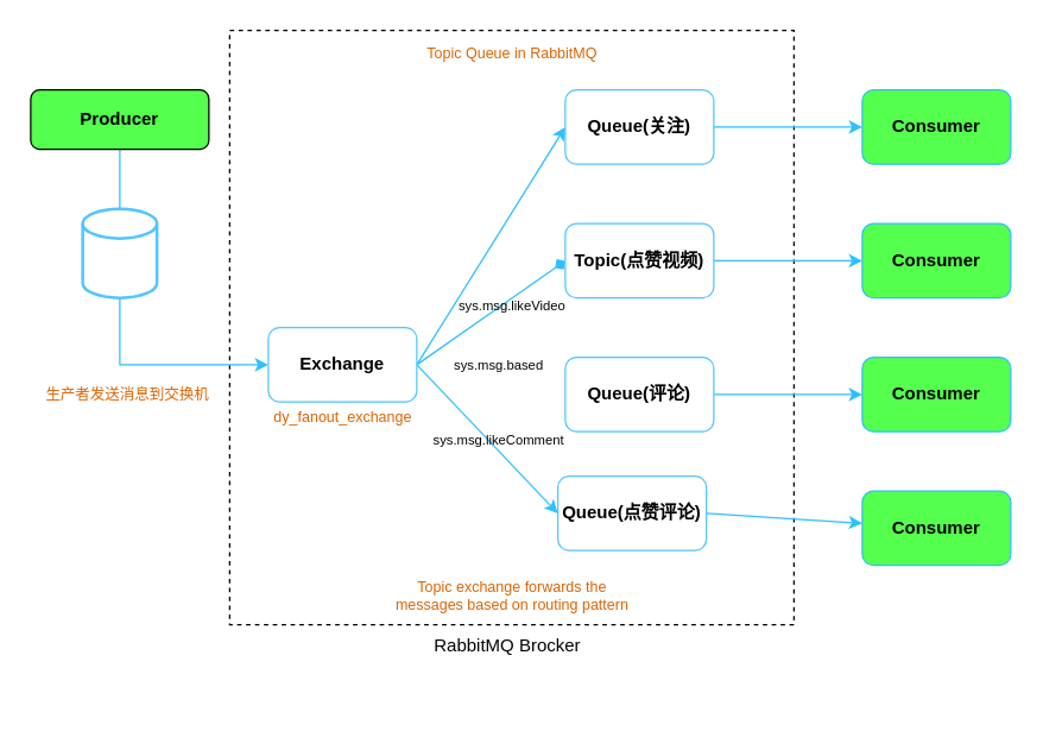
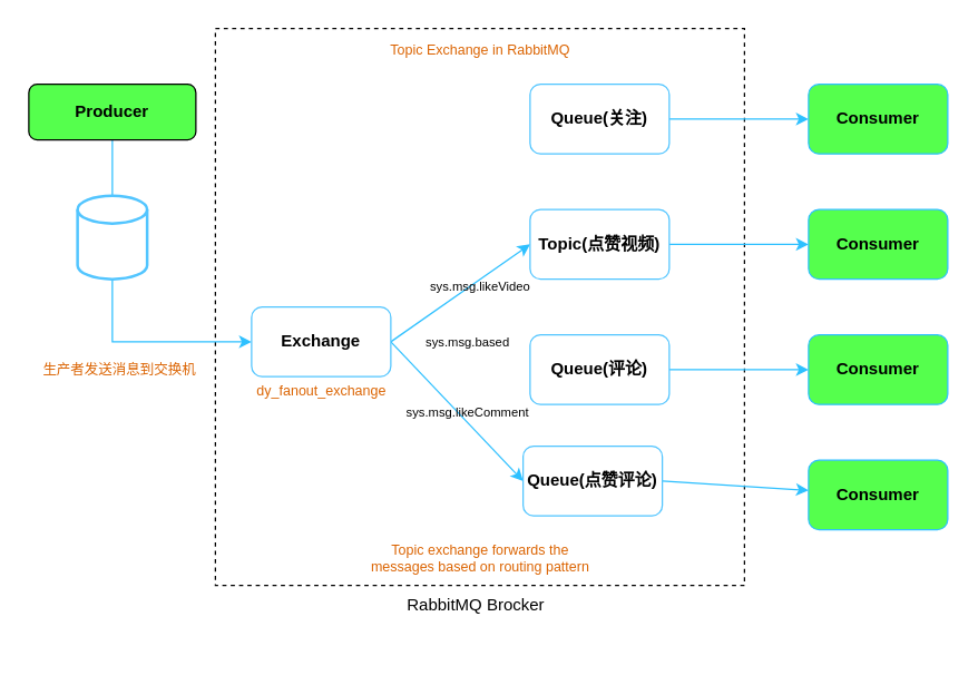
  <mxCell id="0" />
  <mxCell id="1" parent="0" />
  <mxCell id="2" value="" style="rounded=0;whiteSpace=wrap;html=1;fontSize=9;dashed=1;strokeColor=#000000;" vertex="1" parent="1"><mxGeometry x="154" y="20" width="380" height="400" as="geometry" /></mxCell>
  <mxCell id="3" style="edgeStyle=orthogonalEdgeStyle;rounded=0;orthogonalLoop=1;jettySize=auto;html=1;exitX=0.5;exitY=1;exitDx=0;exitDy=0;entryX=0.5;entryY=0;entryDx=0;entryDy=0;entryPerimeter=0;endArrow=none;endFill=0;strokeColor=#2ec0ff;" edge="1" parent="1" source="4" target="6"><mxGeometry relative="1" as="geometry" /></mxCell>
  <mxCell id="4" value="&lt;b&gt;Producer&lt;/b&gt;" style="rounded=1;whiteSpace=wrap;html=1;fillColor=#55ff4d;" vertex="1" parent="1"><mxGeometry x="20" y="60" width="120" height="40" as="geometry" /></mxCell>
  <mxCell id="5" style="edgeStyle=orthogonalEdgeStyle;rounded=0;orthogonalLoop=1;jettySize=auto;html=1;entryX=0;entryY=0.5;entryDx=0;entryDy=0;strokeColor=#2ec0ff;endArrow=classic;endFill=1;exitX=0.5;exitY=1;exitDx=0;exitDy=0;exitPerimeter=0;" edge="1" parent="1" source="6" target="10"><mxGeometry relative="1" as="geometry" /></mxCell>
  <mxCell id="6" value="" style="strokeWidth=2;html=1;shape=mxgraph.flowchart.database;whiteSpace=wrap;strokeColor=#52c5ff;" vertex="1" parent="1"><mxGeometry x="55" y="140" width="50" height="60" as="geometry" /></mxCell>
- <mxCell id="7" style="rounded=0;orthogonalLoop=1;jettySize=auto;html=1;exitX=1;exitY=0.5;exitDx=0;exitDy=0;entryX=0;entryY=0.5;entryDx=0;entryDy=0;strokeColor=#2ec0ff;endArrow=classic;endFill=1;" edge="1" parent="1" source="10" target="12"><mxGeometry relative="1" as="geometry" /></mxCell>
- <mxCell id="8" style="edgeStyle=none;rounded=0;orthogonalLoop=1;jettySize=auto;html=1;exitX=1;exitY=0.5;exitDx=0;exitDy=0;entryX=0;entryY=0.5;entryDx=0;entryDy=0;strokeColor=#2ec0ff;endArrow=diamond;endFill=1;" edge="1" parent="1" source="10" target="14"><mxGeometry relative="1" as="geometry" /></mxCell>
+ <mxCell id="8" style="edgeStyle=none;rounded=0;orthogonalLoop=1;jettySize=auto;html=1;exitX=1;exitY=0.5;exitDx=0;exitDy=0;entryX=0;entryY=0.5;entryDx=0;entryDy=0;strokeColor=#2ec0ff;endArrow=classic;endFill=1;" edge="1" parent="1" source="10" target="14"><mxGeometry relative="1" as="geometry" /></mxCell>
  <mxCell id="9" style="edgeStyle=none;rounded=0;orthogonalLoop=1;jettySize=auto;html=1;exitX=1;exitY=0.5;exitDx=0;exitDy=0;entryX=0;entryY=0.5;entryDx=0;entryDy=0;strokeColor=#2ec0ff;endArrow=classic;endFill=1;" edge="1" parent="1" source="10" target="18"><mxGeometry relative="1" as="geometry" /></mxCell>
  <mxCell id="10" value="&lt;b&gt;Exchange&lt;/b&gt;" style="rounded=1;whiteSpace=wrap;html=1;strokeColor=#52c5ff;" vertex="1" parent="1"><mxGeometry x="180" y="220" width="100" height="50" as="geometry" /></mxCell>
  <mxCell id="11" style="edgeStyle=none;rounded=0;orthogonalLoop=1;jettySize=auto;html=1;exitX=1;exitY=0.5;exitDx=0;exitDy=0;entryX=0;entryY=0.5;entryDx=0;entryDy=0;strokeColor=#2ec0ff;fontSize=9;endArrow=classic;endFill=1;" edge="1" parent="1" source="12" target="22"><mxGeometry relative="1" as="geometry" /></mxCell>
  <mxCell id="12" value="&lt;b&gt;Queue(关注)&lt;/b&gt;" style="rounded=1;whiteSpace=wrap;html=1;strokeColor=#52c5ff;" vertex="1" parent="1"><mxGeometry x="380" y="60" width="100" height="50" as="geometry" /></mxCell>
  <mxCell id="13" style="edgeStyle=none;rounded=0;orthogonalLoop=1;jettySize=auto;html=1;exitX=1;exitY=0.5;exitDx=0;exitDy=0;entryX=0;entryY=0.5;entryDx=0;entryDy=0;strokeColor=#2ec0ff;fontSize=9;endArrow=classic;endFill=1;" edge="1" parent="1" source="14" target="25"><mxGeometry relative="1" as="geometry" /></mxCell>
  <mxCell id="14" value="&lt;b style=&quot;border-color: var(--border-color);&quot;&gt;Topic(点赞视频)&lt;/b&gt;" style="rounded=1;whiteSpace=wrap;html=1;strokeColor=#52c5ff;" vertex="1" parent="1"><mxGeometry x="380" y="150" width="100" height="50" as="geometry" /></mxCell>
  <mxCell id="15" style="edgeStyle=none;rounded=0;orthogonalLoop=1;jettySize=auto;html=1;exitX=1;exitY=0.5;exitDx=0;exitDy=0;strokeColor=#2ec0ff;fontSize=9;endArrow=classic;endFill=1;" edge="1" parent="1" source="16" target="23"><mxGeometry relative="1" as="geometry" /></mxCell>
  <mxCell id="16" value="&lt;b style=&quot;border-color: var(--border-color);&quot;&gt;Queue(评论)&lt;/b&gt;" style="rounded=1;whiteSpace=wrap;html=1;strokeColor=#52c5ff;" vertex="1" parent="1"><mxGeometry x="380" y="240" width="100" height="50" as="geometry" /></mxCell>
  <mxCell id="17" style="edgeStyle=none;rounded=0;orthogonalLoop=1;jettySize=auto;html=1;exitX=1;exitY=0.5;exitDx=0;exitDy=0;strokeColor=#2ec0ff;fontSize=9;endArrow=classic;endFill=1;" edge="1" parent="1" source="18" target="24"><mxGeometry relative="1" as="geometry" /></mxCell>
  <mxCell id="18" value="&lt;b style=&quot;border-color: var(--border-color);&quot;&gt;Queue(点赞评论)&lt;/b&gt;" style="rounded=1;whiteSpace=wrap;html=1;strokeColor=#52c5ff;" vertex="1" parent="1"><mxGeometry x="375" y="320" width="100" height="50" as="geometry" /></mxCell>
  <mxCell id="19" value="&lt;font style=&quot;font-size: 9px;&quot;&gt;sys.msg.likeVideo&lt;/font&gt;" style="text;html=1;align=center;verticalAlign=middle;resizable=0;points=[];autosize=1;strokeColor=none;fillColor=none;" vertex="1" parent="1"><mxGeometry x="294" y="190" width="100" height="30" as="geometry" /></mxCell>
  <mxCell id="20" value="&lt;font style=&quot;font-size: 9px;&quot;&gt;sys.msg.based&lt;/font&gt;" style="text;html=1;align=center;verticalAlign=middle;resizable=0;points=[];autosize=1;strokeColor=none;fillColor=none;" vertex="1" parent="1"><mxGeometry x="285" y="230" width="100" height="30" as="geometry" /></mxCell>
  <mxCell id="21" value="&lt;font style=&quot;font-size: 9px;&quot;&gt;sys.msg.likeComment&lt;/font&gt;" style="text;html=1;align=center;verticalAlign=middle;resizable=0;points=[];autosize=1;strokeColor=none;fillColor=none;" vertex="1" parent="1"><mxGeometry x="280" y="280" width="110" height="30" as="geometry" /></mxCell>
  <mxCell id="22" value="&lt;b&gt;Consumer&lt;/b&gt;" style="rounded=1;whiteSpace=wrap;html=1;strokeColor=#2ec0ff;fillColor=#55ff4d;" vertex="1" parent="1"><mxGeometry x="580" y="60" width="100" height="50" as="geometry" /></mxCell>
  <mxCell id="23" value="&lt;b&gt;Consumer&lt;/b&gt;" style="rounded=1;whiteSpace=wrap;html=1;strokeColor=#2ec0ff;fillColor=#55ff4d;" vertex="1" parent="1"><mxGeometry x="580" y="240" width="100" height="50" as="geometry" /></mxCell>
  <mxCell id="24" value="&lt;b&gt;Consumer&lt;/b&gt;" style="rounded=1;whiteSpace=wrap;html=1;strokeColor=#2ec0ff;fillColor=#55ff4d;" vertex="1" parent="1"><mxGeometry x="580" y="330" width="100" height="50" as="geometry" /></mxCell>
  <mxCell id="25" value="&lt;b&gt;Consumer&lt;/b&gt;" style="rounded=1;whiteSpace=wrap;html=1;strokeColor=#2ec0ff;fillColor=#55ff4d;" vertex="1" parent="1"><mxGeometry x="580" y="150" width="100" height="50" as="geometry" /></mxCell>
  <mxCell id="26" value="dy_fanout_exchange" style="text;html=1;align=center;verticalAlign=middle;resizable=0;points=[];autosize=1;strokeColor=none;fillColor=none;fontSize=10;fontColor=#db6300;" vertex="1" parent="1"><mxGeometry x="170" y="265" width="120" height="30" as="geometry" /></mxCell>
  <mxCell id="27" value="生产者发送消息到交换机" style="text;html=1;align=center;verticalAlign=middle;resizable=0;points=[];autosize=1;strokeColor=none;fillColor=none;fontSize=10;fontColor=#db6300;" vertex="1" parent="1"><mxGeometry x="20" y="250" width="130" height="30" as="geometry" /></mxCell>
- <mxCell id="28" value="Topic Queue in RabbitMQ" style="text;html=1;align=center;verticalAlign=middle;resizable=0;points=[];autosize=1;strokeColor=none;fillColor=none;fontSize=10;fontColor=#db6300;" vertex="1" parent="1"><mxGeometry x="269" y="20" width="150" height="30" as="geometry" /></mxCell>
+ <mxCell id="28" value="Topic Exchange in RabbitMQ" style="text;html=1;align=center;verticalAlign=middle;resizable=0;points=[];autosize=1;strokeColor=none;fillColor=none;fontSize=10;fontColor=#db6300;" vertex="1" parent="1"><mxGeometry x="269" y="20" width="150" height="30" as="geometry" /></mxCell>
  <mxCell id="29" value="&lt;div&gt;Topic exchange forwards the&lt;/div&gt;&lt;div&gt;messages based on routing pattern&lt;/div&gt;" style="text;html=1;align=center;verticalAlign=middle;resizable=0;points=[];autosize=1;strokeColor=none;fillColor=none;fontSize=10;fontColor=#db6300;" vertex="1" parent="1"><mxGeometry x="254" y="380" width="180" height="40" as="geometry" /></mxCell>
  <mxCell id="30" value="&lt;font color=&quot;#000000&quot; style=&quot;font-size: 12px;&quot;&gt;RabbitMQ Brocker&lt;/font&gt;" style="text;whiteSpace=wrap;html=1;fontSize=10;fontColor=#db6352;" vertex="1" parent="1"><mxGeometry x="290" y="420" width="190" height="50" as="geometry" /></mxCell>
